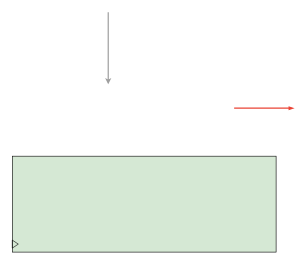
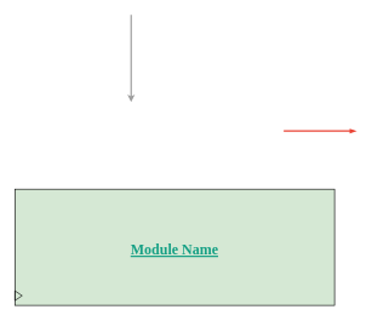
  <mxCell id="0" />
  <mxCell id="1" parent="0" />
  <mxCell id="2" value="" style="group" vertex="1" connectable="0" parent="1"><mxGeometry x="20" y="260" width="440" height="160" as="geometry" /></mxCell>
  <mxCell id="3" value="" style="rounded=0;whiteSpace=wrap;html=1;fillColor=#d5e8d4;strokeColor=#000000;" vertex="1" parent="2"><mxGeometry width="440" height="160" as="geometry" /></mxCell>
  <mxCell id="4" value="" style="triangle;whiteSpace=wrap;html=1;fillColor=none;" vertex="1" parent="2"><mxGeometry y="140" width="10" height="13.33" as="geometry" /></mxCell>
+ <mxCell id="5" value="&lt;font face=&quot;Comic Sans MS&quot; style=&quot;font-size: 20px;&quot;&gt;&lt;b&gt;&lt;u&gt;Module Name&lt;/u&gt;&lt;/b&gt;&lt;/font&gt;" style="text;align=center;html=1;verticalAlign=middle;whiteSpace=wrap;rounded=0;fontColor=#16a085;" vertex="1" parent="2"><mxGeometry y="73.333" width="440" height="20" as="geometry" /></mxCell>
  <mxCell id="6" value="" style="edgeStyle=orthogonalEdgeStyle;fontSize=12;html=1;endArrow=blockThin;endFill=1;rounded=0;strokeWidth=2;endSize=4;startSize=4;strokeColor=#EA4335;dashed=0;" edge="1" parent="1"><mxGeometry width="100" relative="1" as="geometry"><mxPoint x="390" y="180" as="sourcePoint" /><mxPoint x="490" y="180" as="targetPoint" /></mxGeometry></mxCell>
  <mxCell id="7" value="" style="endArrow=classic;html=1;rounded=0;strokeWidth=2;endSize=4;startSize=4;strokeColor=#9e9e9e;edgeStyle=orthogonalEdgeStyle;" edge="1" parent="1"><mxGeometry width="50" height="50" relative="1" as="geometry"><mxPoint x="180" y="20" as="sourcePoint" /><mxPoint x="180" y="140" as="targetPoint" /></mxGeometry></mxCell>
